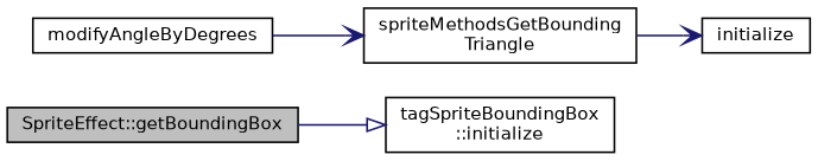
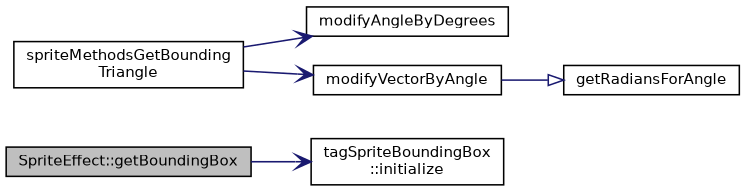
  digraph {
    rankdir=LR
    node [color=black fillcolor=white fontname=Helvetica fontsize=10 shape=record style=filled]
    edge [arrowhead=onormal color=midnightblue fontname=Helvetica fontsize=10 labelfontname=Helvetica labelfontsize=10 style=solid]
    n1 [fillcolor=grey75 fontcolor=black height=0.2 label="SpriteEffect::getBoundingBox" width=0.4]
    n2 [height=0.2 label="tagSpriteBoundingBox\l::initialize" width=0.4]
    n3 [height=0.2 label="spriteMethodsGetBounding\lTriangle" width=0.4]
    n4 [height=0.2 label=modifyAngleByDegrees width=0.4]
-   n5 [height=0.2 label=initialize width=0.4]
-   n1 -> n2
-   n4 -> n3 [arrowhead=vee]
+   n5 [height=0.2 label=modifyVectorByAngle width=0.4]
+   n6 [height=0.2 label=getRadiansForAngle width=0.4]
+   n1 -> n2 [arrowhead=vee]
+   n3 -> n4 [arrowhead=vee]
    n3 -> n5 [arrowhead=vee]
+   n5 -> n6
  }
